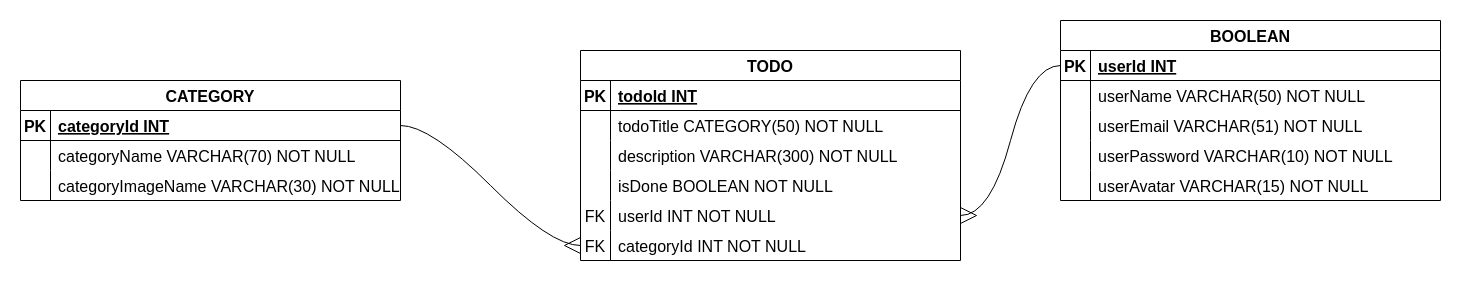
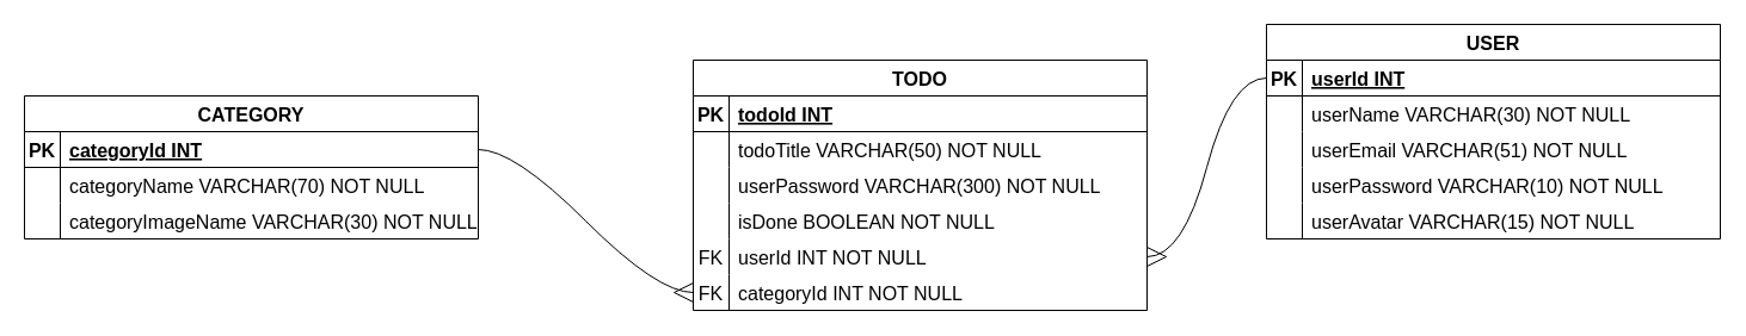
  <mxCell id="0" />
  <mxCell id="1" parent="0" />
  <mxCell id="2" value="TODO" style="shape=table;startSize=30;container=1;collapsible=1;childLayout=tableLayout;fixedRows=1;rowLines=0;fontStyle=1;align=center;resizeLast=1;fontSize=16;" parent="1" vertex="1"><mxGeometry x="580" y="50" width="380" height="210" as="geometry" /></mxCell>
  <mxCell id="3" value="" style="shape=tableRow;horizontal=0;startSize=0;swimlaneHead=0;swimlaneBody=0;fillColor=none;collapsible=0;dropTarget=0;points=[[0,0.5],[1,0.5]];portConstraint=eastwest;top=0;left=0;right=0;bottom=1;fontSize=16;" parent="2" vertex="1"><mxGeometry y="30" width="380" height="30" as="geometry" /></mxCell>
  <mxCell id="4" value="PK" style="shape=partialRectangle;connectable=0;fillColor=none;top=0;left=0;bottom=0;right=0;fontStyle=1;overflow=hidden;fontSize=16;" parent="3" vertex="1"><mxGeometry width="30" height="30" as="geometry"><mxRectangle width="30" height="30" as="alternateBounds" /></mxGeometry></mxCell>
  <mxCell id="5" value="todoId INT" style="shape=partialRectangle;connectable=0;fillColor=none;top=0;left=0;bottom=0;right=0;align=left;spacingLeft=6;fontStyle=5;overflow=hidden;fontSize=16;" parent="3" vertex="1"><mxGeometry x="30" width="350" height="30" as="geometry"><mxRectangle width="350" height="30" as="alternateBounds" /></mxGeometry></mxCell>
  <mxCell id="6" value="" style="shape=tableRow;horizontal=0;startSize=0;swimlaneHead=0;swimlaneBody=0;fillColor=none;collapsible=0;dropTarget=0;points=[[0,0.5],[1,0.5]];portConstraint=eastwest;top=0;left=0;right=0;bottom=0;fontSize=16;" parent="2" vertex="1"><mxGeometry y="60" width="380" height="30" as="geometry" /></mxCell>
  <mxCell id="7" value="" style="shape=partialRectangle;connectable=0;fillColor=none;top=0;left=0;bottom=0;right=0;editable=1;overflow=hidden;fontSize=16;" parent="6" vertex="1"><mxGeometry width="30" height="30" as="geometry"><mxRectangle width="30" height="30" as="alternateBounds" /></mxGeometry></mxCell>
- <mxCell id="8" value="todoTitle CATEGORY(50) NOT NULL" style="shape=partialRectangle;connectable=0;fillColor=none;top=0;left=0;bottom=0;right=0;align=left;spacingLeft=6;overflow=hidden;fontSize=16;" parent="6" vertex="1"><mxGeometry x="30" width="350" height="30" as="geometry"><mxRectangle width="350" height="30" as="alternateBounds" /></mxGeometry></mxCell>
+ <mxCell id="8" value="todoTitle VARCHAR(50) NOT NULL" style="shape=partialRectangle;connectable=0;fillColor=none;top=0;left=0;bottom=0;right=0;align=left;spacingLeft=6;overflow=hidden;fontSize=16;" parent="6" vertex="1"><mxGeometry x="30" width="350" height="30" as="geometry"><mxRectangle width="350" height="30" as="alternateBounds" /></mxGeometry></mxCell>
  <mxCell id="9" value="" style="shape=tableRow;horizontal=0;startSize=0;swimlaneHead=0;swimlaneBody=0;fillColor=none;collapsible=0;dropTarget=0;points=[[0,0.5],[1,0.5]];portConstraint=eastwest;top=0;left=0;right=0;bottom=0;fontSize=16;" parent="2" vertex="1"><mxGeometry y="90" width="380" height="30" as="geometry" /></mxCell>
  <mxCell id="10" value="" style="shape=partialRectangle;connectable=0;fillColor=none;top=0;left=0;bottom=0;right=0;editable=1;overflow=hidden;fontSize=16;" parent="9" vertex="1"><mxGeometry width="30" height="30" as="geometry"><mxRectangle width="30" height="30" as="alternateBounds" /></mxGeometry></mxCell>
- <mxCell id="11" value="description VARCHAR(300) NOT NULL" style="shape=partialRectangle;connectable=0;fillColor=none;top=0;left=0;bottom=0;right=0;align=left;spacingLeft=6;overflow=hidden;fontSize=16;" parent="9" vertex="1"><mxGeometry x="30" width="350" height="30" as="geometry"><mxRectangle width="350" height="30" as="alternateBounds" /></mxGeometry></mxCell>
+ <mxCell id="11" value="userPassword VARCHAR(300) NOT NULL" style="shape=partialRectangle;connectable=0;fillColor=none;top=0;left=0;bottom=0;right=0;align=left;spacingLeft=6;overflow=hidden;fontSize=16;" parent="9" vertex="1"><mxGeometry x="30" width="350" height="30" as="geometry"><mxRectangle width="350" height="30" as="alternateBounds" /></mxGeometry></mxCell>
  <mxCell id="12" value="" style="shape=tableRow;horizontal=0;startSize=0;swimlaneHead=0;swimlaneBody=0;fillColor=none;collapsible=0;dropTarget=0;points=[[0,0.5],[1,0.5]];portConstraint=eastwest;top=0;left=0;right=0;bottom=0;fontSize=16;" parent="2" vertex="1"><mxGeometry y="120" width="380" height="30" as="geometry" /></mxCell>
  <mxCell id="13" value="" style="shape=partialRectangle;connectable=0;fillColor=none;top=0;left=0;bottom=0;right=0;editable=1;overflow=hidden;fontSize=16;" parent="12" vertex="1"><mxGeometry width="30" height="30" as="geometry"><mxRectangle width="30" height="30" as="alternateBounds" /></mxGeometry></mxCell>
  <mxCell id="14" value="isDone BOOLEAN NOT NULL" style="shape=partialRectangle;connectable=0;fillColor=none;top=0;left=0;bottom=0;right=0;align=left;spacingLeft=6;overflow=hidden;fontSize=16;" parent="12" vertex="1"><mxGeometry x="30" width="350" height="30" as="geometry"><mxRectangle width="350" height="30" as="alternateBounds" /></mxGeometry></mxCell>
  <mxCell id="15" value="" style="shape=tableRow;horizontal=0;startSize=0;swimlaneHead=0;swimlaneBody=0;fillColor=none;collapsible=0;dropTarget=0;points=[[0,0.5],[1,0.5]];portConstraint=eastwest;top=0;left=0;right=0;bottom=0;fontSize=16;" parent="2" vertex="1"><mxGeometry y="150" width="380" height="30" as="geometry" /></mxCell>
  <mxCell id="16" value="FK" style="shape=partialRectangle;connectable=0;fillColor=none;top=0;left=0;bottom=0;right=0;editable=1;overflow=hidden;fontSize=16;" parent="15" vertex="1"><mxGeometry width="30" height="30" as="geometry"><mxRectangle width="30" height="30" as="alternateBounds" /></mxGeometry></mxCell>
  <mxCell id="17" value="userId INT NOT NULL" style="shape=partialRectangle;connectable=0;fillColor=none;top=0;left=0;bottom=0;right=0;align=left;spacingLeft=6;overflow=hidden;fontSize=16;" parent="15" vertex="1"><mxGeometry x="30" width="350" height="30" as="geometry"><mxRectangle width="350" height="30" as="alternateBounds" /></mxGeometry></mxCell>
  <mxCell id="18" value="" style="shape=tableRow;horizontal=0;startSize=0;swimlaneHead=0;swimlaneBody=0;fillColor=none;collapsible=0;dropTarget=0;points=[[0,0.5],[1,0.5]];portConstraint=eastwest;top=0;left=0;right=0;bottom=0;fontSize=16;" parent="2" vertex="1"><mxGeometry y="180" width="380" height="30" as="geometry" /></mxCell>
  <mxCell id="19" value="FK" style="shape=partialRectangle;connectable=0;fillColor=none;top=0;left=0;bottom=0;right=0;editable=1;overflow=hidden;fontSize=16;" parent="18" vertex="1"><mxGeometry width="30" height="30" as="geometry"><mxRectangle width="30" height="30" as="alternateBounds" /></mxGeometry></mxCell>
  <mxCell id="20" value="categoryId INT NOT NULL" style="shape=partialRectangle;connectable=0;fillColor=none;top=0;left=0;bottom=0;right=0;align=left;spacingLeft=6;overflow=hidden;fontSize=16;" parent="18" vertex="1"><mxGeometry x="30" width="350" height="30" as="geometry"><mxRectangle width="350" height="30" as="alternateBounds" /></mxGeometry></mxCell>
  <mxCell id="21" value="" style="shape=partialRectangle;connectable=0;fillColor=none;top=0;left=0;bottom=0;right=0;editable=1;overflow=hidden;fontSize=16;" parent="1" vertex="1"><mxGeometry x="880" y="230" width="30" height="30" as="geometry"><mxRectangle width="30" height="30" as="alternateBounds" /></mxGeometry></mxCell>
- <mxCell id="22" value="BOOLEAN" style="shape=table;startSize=30;container=1;collapsible=1;childLayout=tableLayout;fixedRows=1;rowLines=0;fontStyle=1;align=center;resizeLast=1;fontSize=16;" parent="1" vertex="1"><mxGeometry x="1060" y="20" width="380" height="180" as="geometry" /></mxCell>
+ <mxCell id="22" value="USER" style="shape=table;startSize=30;container=1;collapsible=1;childLayout=tableLayout;fixedRows=1;rowLines=0;fontStyle=1;align=center;resizeLast=1;fontSize=16;" parent="1" vertex="1"><mxGeometry x="1060" y="20" width="380" height="180" as="geometry" /></mxCell>
  <mxCell id="23" value="" style="shape=tableRow;horizontal=0;startSize=0;swimlaneHead=0;swimlaneBody=0;fillColor=none;collapsible=0;dropTarget=0;points=[[0,0.5],[1,0.5]];portConstraint=eastwest;top=0;left=0;right=0;bottom=1;fontSize=16;" parent="22" vertex="1"><mxGeometry y="30" width="380" height="30" as="geometry" /></mxCell>
  <mxCell id="24" value="PK" style="shape=partialRectangle;connectable=0;fillColor=none;top=0;left=0;bottom=0;right=0;fontStyle=1;overflow=hidden;fontSize=16;" parent="23" vertex="1"><mxGeometry width="30" height="30" as="geometry"><mxRectangle width="30" height="30" as="alternateBounds" /></mxGeometry></mxCell>
  <mxCell id="25" value="userId INT" style="shape=partialRectangle;connectable=0;fillColor=none;top=0;left=0;bottom=0;right=0;align=left;spacingLeft=6;fontStyle=5;overflow=hidden;fontSize=16;" parent="23" vertex="1"><mxGeometry x="30" width="350" height="30" as="geometry"><mxRectangle width="350" height="30" as="alternateBounds" /></mxGeometry></mxCell>
  <mxCell id="26" value="" style="shape=tableRow;horizontal=0;startSize=0;swimlaneHead=0;swimlaneBody=0;fillColor=none;collapsible=0;dropTarget=0;points=[[0,0.5],[1,0.5]];portConstraint=eastwest;top=0;left=0;right=0;bottom=0;fontSize=16;" parent="22" vertex="1"><mxGeometry y="60" width="380" height="30" as="geometry" /></mxCell>
  <mxCell id="27" value="" style="shape=partialRectangle;connectable=0;fillColor=none;top=0;left=0;bottom=0;right=0;editable=1;overflow=hidden;fontSize=16;" parent="26" vertex="1"><mxGeometry width="30" height="30" as="geometry"><mxRectangle width="30" height="30" as="alternateBounds" /></mxGeometry></mxCell>
- <mxCell id="28" value="userName VARCHAR(50) NOT NULL" style="shape=partialRectangle;connectable=0;fillColor=none;top=0;left=0;bottom=0;right=0;align=left;spacingLeft=6;overflow=hidden;fontSize=16;" parent="26" vertex="1"><mxGeometry x="30" width="350" height="30" as="geometry"><mxRectangle width="350" height="30" as="alternateBounds" /></mxGeometry></mxCell>
+ <mxCell id="28" value="userName VARCHAR(30) NOT NULL" style="shape=partialRectangle;connectable=0;fillColor=none;top=0;left=0;bottom=0;right=0;align=left;spacingLeft=6;overflow=hidden;fontSize=16;" parent="26" vertex="1"><mxGeometry x="30" width="350" height="30" as="geometry"><mxRectangle width="350" height="30" as="alternateBounds" /></mxGeometry></mxCell>
  <mxCell id="29" value="" style="shape=tableRow;horizontal=0;startSize=0;swimlaneHead=0;swimlaneBody=0;fillColor=none;collapsible=0;dropTarget=0;points=[[0,0.5],[1,0.5]];portConstraint=eastwest;top=0;left=0;right=0;bottom=0;fontSize=16;" parent="22" vertex="1"><mxGeometry y="90" width="380" height="30" as="geometry" /></mxCell>
  <mxCell id="30" value="" style="shape=partialRectangle;connectable=0;fillColor=none;top=0;left=0;bottom=0;right=0;editable=1;overflow=hidden;fontSize=16;" parent="29" vertex="1"><mxGeometry width="30" height="30" as="geometry"><mxRectangle width="30" height="30" as="alternateBounds" /></mxGeometry></mxCell>
  <mxCell id="31" value="userEmail VARCHAR(51) NOT NULL" style="shape=partialRectangle;connectable=0;fillColor=none;top=0;left=0;bottom=0;right=0;align=left;spacingLeft=6;overflow=hidden;fontSize=16;" parent="29" vertex="1"><mxGeometry x="30" width="350" height="30" as="geometry"><mxRectangle width="350" height="30" as="alternateBounds" /></mxGeometry></mxCell>
  <mxCell id="32" value="" style="shape=tableRow;horizontal=0;startSize=0;swimlaneHead=0;swimlaneBody=0;fillColor=none;collapsible=0;dropTarget=0;points=[[0,0.5],[1,0.5]];portConstraint=eastwest;top=0;left=0;right=0;bottom=0;fontSize=16;" parent="22" vertex="1"><mxGeometry y="120" width="380" height="30" as="geometry" /></mxCell>
  <mxCell id="33" value="" style="shape=partialRectangle;connectable=0;fillColor=none;top=0;left=0;bottom=0;right=0;editable=1;overflow=hidden;fontSize=16;" parent="32" vertex="1"><mxGeometry width="30" height="30" as="geometry"><mxRectangle width="30" height="30" as="alternateBounds" /></mxGeometry></mxCell>
  <mxCell id="34" value="userPassword VARCHAR(10) NOT NULL" style="shape=partialRectangle;connectable=0;fillColor=none;top=0;left=0;bottom=0;right=0;align=left;spacingLeft=6;overflow=hidden;fontSize=16;" parent="32" vertex="1"><mxGeometry x="30" width="350" height="30" as="geometry"><mxRectangle width="350" height="30" as="alternateBounds" /></mxGeometry></mxCell>
  <mxCell id="35" value="" style="shape=tableRow;horizontal=0;startSize=0;swimlaneHead=0;swimlaneBody=0;fillColor=none;collapsible=0;dropTarget=0;points=[[0,0.5],[1,0.5]];portConstraint=eastwest;top=0;left=0;right=0;bottom=0;fontSize=16;" parent="22" vertex="1"><mxGeometry y="150" width="380" height="30" as="geometry" /></mxCell>
  <mxCell id="36" value="" style="shape=partialRectangle;connectable=0;fillColor=none;top=0;left=0;bottom=0;right=0;editable=1;overflow=hidden;fontSize=16;" parent="35" vertex="1"><mxGeometry width="30" height="30" as="geometry"><mxRectangle width="30" height="30" as="alternateBounds" /></mxGeometry></mxCell>
  <mxCell id="37" value="userAvatar VARCHAR(15) NOT NULL" style="shape=partialRectangle;connectable=0;fillColor=none;top=0;left=0;bottom=0;right=0;align=left;spacingLeft=6;overflow=hidden;fontSize=16;" parent="35" vertex="1"><mxGeometry x="30" width="350" height="30" as="geometry"><mxRectangle width="350" height="30" as="alternateBounds" /></mxGeometry></mxCell>
  <mxCell id="38" value="CATEGORY" style="shape=table;startSize=30;container=1;collapsible=1;childLayout=tableLayout;fixedRows=1;rowLines=0;fontStyle=1;align=center;resizeLast=1;fontSize=16;" parent="1" vertex="1"><mxGeometry x="20" y="80" width="380" height="120" as="geometry" /></mxCell>
  <mxCell id="39" value="" style="shape=tableRow;horizontal=0;startSize=0;swimlaneHead=0;swimlaneBody=0;fillColor=none;collapsible=0;dropTarget=0;points=[[0,0.5],[1,0.5]];portConstraint=eastwest;top=0;left=0;right=0;bottom=1;fontSize=16;" parent="38" vertex="1"><mxGeometry y="30" width="380" height="30" as="geometry" /></mxCell>
  <mxCell id="40" value="PK" style="shape=partialRectangle;connectable=0;fillColor=none;top=0;left=0;bottom=0;right=0;fontStyle=1;overflow=hidden;fontSize=16;" parent="39" vertex="1"><mxGeometry width="30" height="30" as="geometry"><mxRectangle width="30" height="30" as="alternateBounds" /></mxGeometry></mxCell>
  <mxCell id="41" value="categoryId INT" style="shape=partialRectangle;connectable=0;fillColor=none;top=0;left=0;bottom=0;right=0;align=left;spacingLeft=6;fontStyle=5;overflow=hidden;fontSize=16;" parent="39" vertex="1"><mxGeometry x="30" width="350" height="30" as="geometry"><mxRectangle width="350" height="30" as="alternateBounds" /></mxGeometry></mxCell>
  <mxCell id="42" value="" style="shape=tableRow;horizontal=0;startSize=0;swimlaneHead=0;swimlaneBody=0;fillColor=none;collapsible=0;dropTarget=0;points=[[0,0.5],[1,0.5]];portConstraint=eastwest;top=0;left=0;right=0;bottom=0;fontSize=16;" parent="38" vertex="1"><mxGeometry y="60" width="380" height="30" as="geometry" /></mxCell>
  <mxCell id="43" value="" style="shape=partialRectangle;connectable=0;fillColor=none;top=0;left=0;bottom=0;right=0;editable=1;overflow=hidden;fontSize=16;" parent="42" vertex="1"><mxGeometry width="30" height="30" as="geometry"><mxRectangle width="30" height="30" as="alternateBounds" /></mxGeometry></mxCell>
  <mxCell id="44" value="categoryName VARCHAR(70) NOT NULL" style="shape=partialRectangle;connectable=0;fillColor=none;top=0;left=0;bottom=0;right=0;align=left;spacingLeft=6;overflow=hidden;fontSize=16;" parent="42" vertex="1"><mxGeometry x="30" width="350" height="30" as="geometry"><mxRectangle width="350" height="30" as="alternateBounds" /></mxGeometry></mxCell>
  <mxCell id="45" value="" style="shape=tableRow;horizontal=0;startSize=0;swimlaneHead=0;swimlaneBody=0;fillColor=none;collapsible=0;dropTarget=0;points=[[0,0.5],[1,0.5]];portConstraint=eastwest;top=0;left=0;right=0;bottom=0;fontSize=16;" parent="38" vertex="1"><mxGeometry y="90" width="380" height="30" as="geometry" /></mxCell>
  <mxCell id="46" value="" style="shape=partialRectangle;connectable=0;fillColor=none;top=0;left=0;bottom=0;right=0;editable=1;overflow=hidden;fontSize=16;" parent="45" vertex="1"><mxGeometry width="30" height="30" as="geometry"><mxRectangle width="30" height="30" as="alternateBounds" /></mxGeometry></mxCell>
  <mxCell id="47" value="categoryImageName VARCHAR(30) NOT NULL" style="shape=partialRectangle;connectable=0;fillColor=none;top=0;left=0;bottom=0;right=0;align=left;spacingLeft=6;overflow=hidden;fontSize=16;" parent="45" vertex="1"><mxGeometry x="30" width="350" height="30" as="geometry"><mxRectangle width="350" height="30" as="alternateBounds" /></mxGeometry></mxCell>
  <mxCell id="48" value="" style="edgeStyle=entityRelationEdgeStyle;fontSize=12;html=1;endArrow=ERmany;rounded=0;startSize=14;endSize=14;sourcePerimeterSpacing=8;targetPerimeterSpacing=8;curved=1;entryX=0;entryY=0.5;entryDx=0;entryDy=0;exitX=1;exitY=0.5;exitDx=0;exitDy=0;" parent="1" source="39" target="18" edge="1"><mxGeometry width="100" height="100" relative="1" as="geometry"><mxPoint x="450" y="80" as="sourcePoint" /><mxPoint x="820" y="-140" as="targetPoint" /></mxGeometry></mxCell>
  <mxCell id="49" value="" style="edgeStyle=entityRelationEdgeStyle;fontSize=12;html=1;endArrow=ERmany;rounded=0;startSize=14;endSize=14;sourcePerimeterSpacing=8;targetPerimeterSpacing=8;curved=1;entryX=1;entryY=0.5;entryDx=0;entryDy=0;exitX=0;exitY=0.5;exitDx=0;exitDy=0;" parent="1" source="23" target="15" edge="1"><mxGeometry width="100" height="100" relative="1" as="geometry"><mxPoint x="990" y="90" as="sourcePoint" /><mxPoint x="1170" y="210" as="targetPoint" /></mxGeometry></mxCell>
